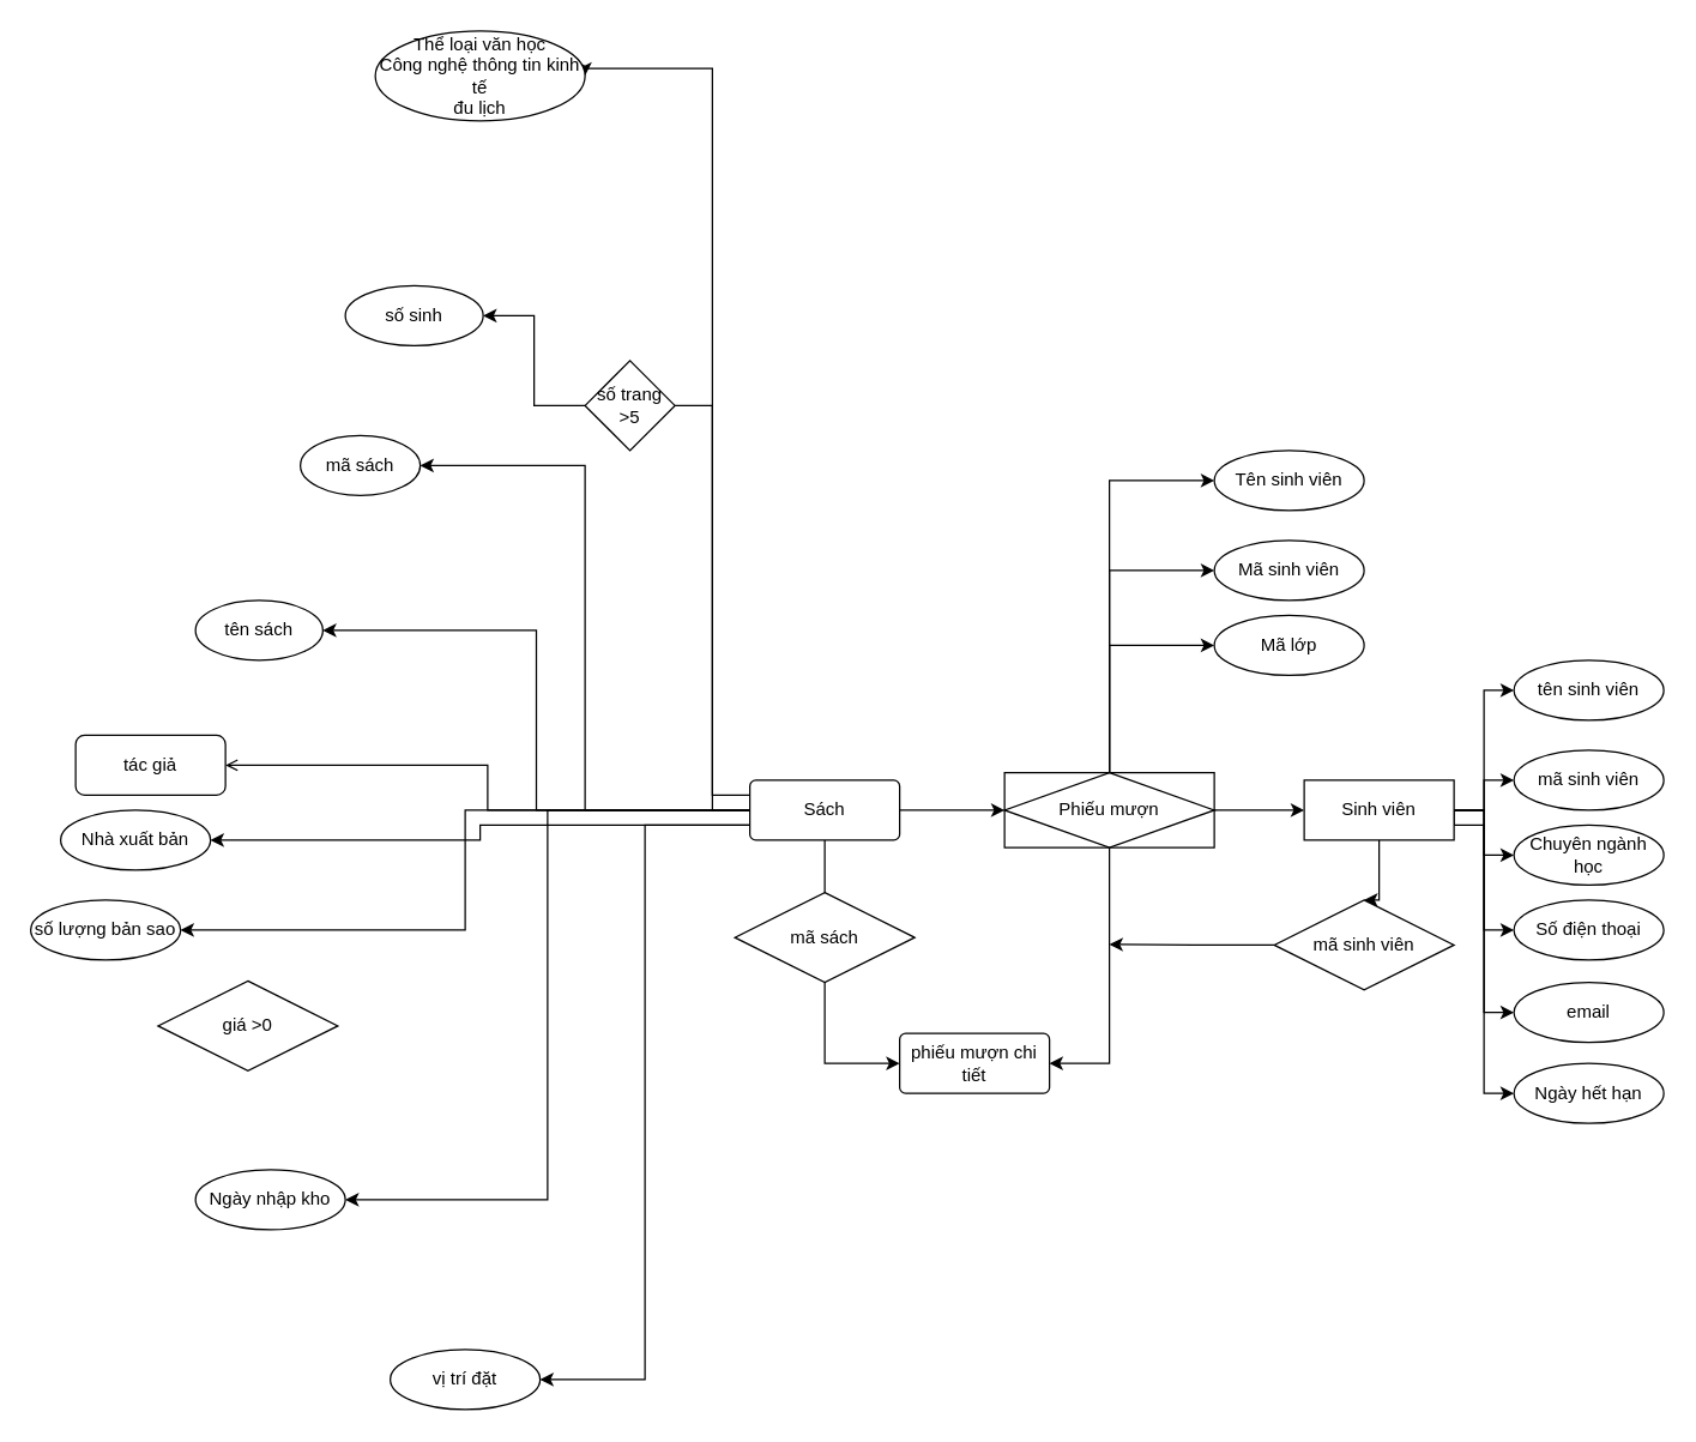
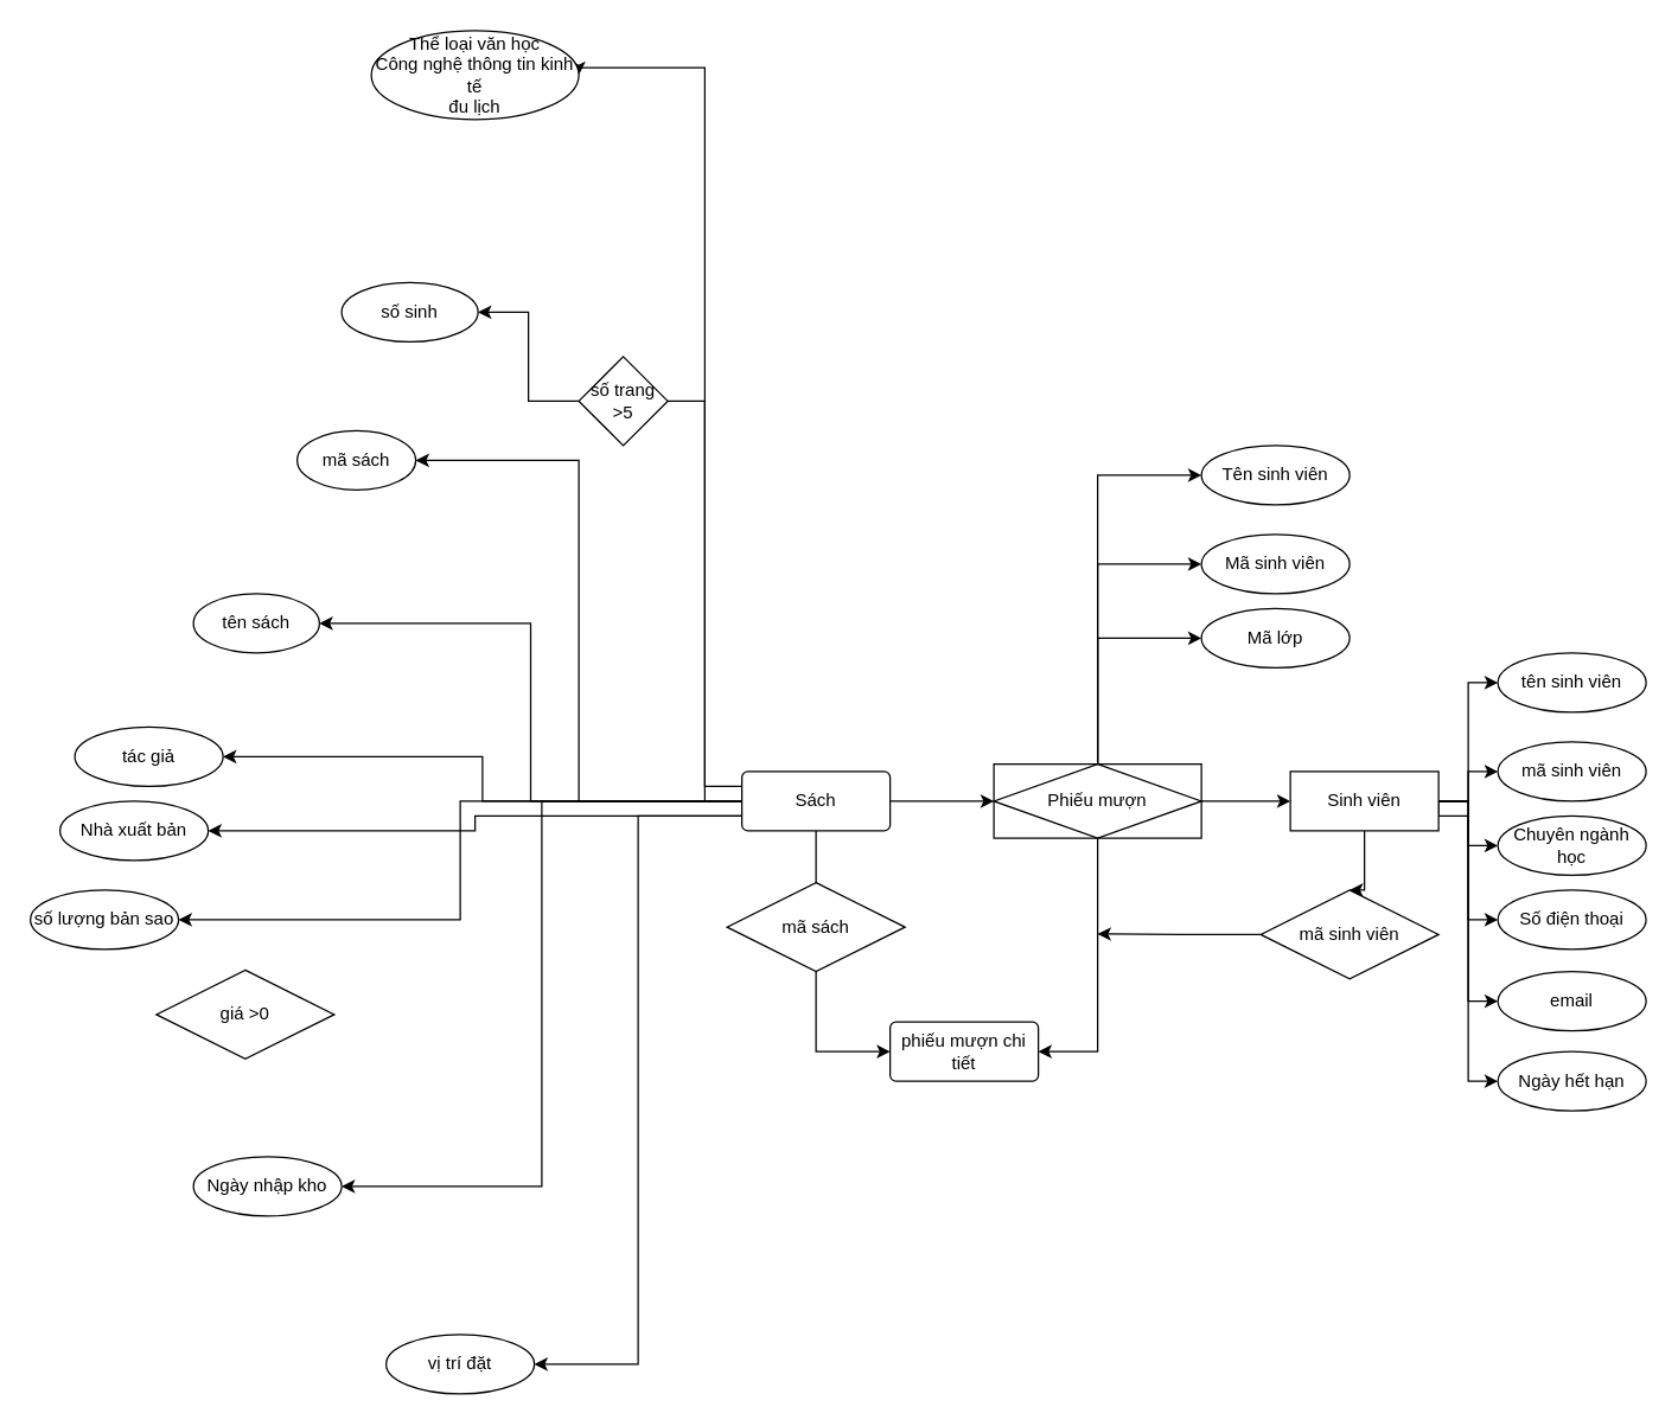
  <mxCell id="0" />
  <mxCell id="1" parent="0" />
  <mxCell id="2" style="edgeStyle=orthogonalEdgeStyle;rounded=0;orthogonalLoop=1;jettySize=auto;html=1;exitX=0;exitY=0.5;exitDx=0;exitDy=0;entryX=1;entryY=0.5;entryDx=0;entryDy=0;" parent="1" source="13" target="18" edge="1"><mxGeometry relative="1" as="geometry" /></mxCell>
- <mxCell id="3" style="edgeStyle=orthogonalEdgeStyle;rounded=0;orthogonalLoop=1;jettySize=auto;html=1;exitX=0;exitY=0.5;exitDx=0;exitDy=0;entryX=1;entryY=0.5;entryDx=0;entryDy=0;endArrow=open;" parent="1" source="13" target="17" edge="1"><mxGeometry relative="1" as="geometry" /></mxCell>
+ <mxCell id="3" style="edgeStyle=orthogonalEdgeStyle;rounded=0;orthogonalLoop=1;jettySize=auto;html=1;exitX=0;exitY=0.5;exitDx=0;exitDy=0;entryX=1;entryY=0.5;entryDx=0;entryDy=0;" parent="1" source="13" target="17" edge="1"><mxGeometry relative="1" as="geometry" /></mxCell>
  <mxCell id="4" style="edgeStyle=orthogonalEdgeStyle;rounded=0;orthogonalLoop=1;jettySize=auto;html=1;exitX=0;exitY=0.5;exitDx=0;exitDy=0;entryX=1;entryY=0.5;entryDx=0;entryDy=0;" parent="1" source="13" target="15" edge="1"><mxGeometry relative="1" as="geometry" /></mxCell>
  <mxCell id="5" style="edgeStyle=orthogonalEdgeStyle;rounded=0;orthogonalLoop=1;jettySize=auto;html=1;exitX=0;exitY=0.5;exitDx=0;exitDy=0;entryX=1;entryY=0.5;entryDx=0;entryDy=0;" parent="1" source="13" target="14" edge="1"><mxGeometry relative="1" as="geometry" /></mxCell>
  <mxCell id="6" style="edgeStyle=orthogonalEdgeStyle;rounded=0;orthogonalLoop=1;jettySize=auto;html=1;exitX=0;exitY=0.5;exitDx=0;exitDy=0;entryX=1;entryY=0.5;entryDx=0;entryDy=0;startArrow=none;" parent="1" source="23" target="16" edge="1"><mxGeometry relative="1" as="geometry" /></mxCell>
  <mxCell id="7" style="edgeStyle=orthogonalEdgeStyle;rounded=0;orthogonalLoop=1;jettySize=auto;html=1;exitX=0;exitY=0.5;exitDx=0;exitDy=0;entryX=1;entryY=0.5;entryDx=0;entryDy=0;" parent="1" source="13" target="19" edge="1"><mxGeometry relative="1" as="geometry" /></mxCell>
  <mxCell id="8" style="edgeStyle=orthogonalEdgeStyle;rounded=0;orthogonalLoop=1;jettySize=auto;html=1;exitX=0;exitY=0.75;exitDx=0;exitDy=0;entryX=1;entryY=0.5;entryDx=0;entryDy=0;" parent="1" source="13" target="20" edge="1"><mxGeometry relative="1" as="geometry" /></mxCell>
  <mxCell id="9" style="edgeStyle=orthogonalEdgeStyle;rounded=0;orthogonalLoop=1;jettySize=auto;html=1;exitX=0;exitY=0.25;exitDx=0;exitDy=0;entryX=1;entryY=0.5;entryDx=0;entryDy=0;" parent="1" source="13" target="21" edge="1"><mxGeometry relative="1" as="geometry"><Array as="points"><mxPoint x="475" y="530" /><mxPoint x="475" y="45" /></Array></mxGeometry></mxCell>
  <mxCell id="10" style="edgeStyle=orthogonalEdgeStyle;rounded=0;orthogonalLoop=1;jettySize=auto;html=1;exitX=1;exitY=0.5;exitDx=0;exitDy=0;entryX=0;entryY=0.5;entryDx=0;entryDy=0;" parent="1" source="13" target="38" edge="1"><mxGeometry relative="1" as="geometry" /></mxCell>
  <mxCell id="11" style="edgeStyle=orthogonalEdgeStyle;rounded=0;orthogonalLoop=1;jettySize=auto;html=1;exitX=0;exitY=0.75;exitDx=0;exitDy=0;entryX=1;entryY=0.5;entryDx=0;entryDy=0;" parent="1" source="13" target="44" edge="1"><mxGeometry relative="1" as="geometry" /></mxCell>
  <mxCell id="12" style="edgeStyle=orthogonalEdgeStyle;rounded=0;orthogonalLoop=1;jettySize=auto;html=1;exitX=0.5;exitY=1;exitDx=0;exitDy=0;entryX=0;entryY=0.5;entryDx=0;entryDy=0;" parent="1" source="13" target="50" edge="1"><mxGeometry relative="1" as="geometry" /></mxCell>
  <mxCell id="13" value="Sách" style="rounded=1;arcSize=10;whiteSpace=wrap;html=1;align=center;" parent="1" vertex="1"><mxGeometry x="500" y="520" width="100" height="40" as="geometry" /></mxCell>
  <mxCell id="14" value="mã sách" style="ellipse;whiteSpace=wrap;html=1;align=center;" parent="1" vertex="1"><mxGeometry x="200" y="290" width="80" height="40" as="geometry" /></mxCell>
  <mxCell id="15" value="tên sách" style="ellipse;whiteSpace=wrap;html=1;align=center;" parent="1" vertex="1"><mxGeometry x="130" y="400" width="85" height="40" as="geometry" /></mxCell>
  <mxCell id="16" value="số sinh" style="ellipse;whiteSpace=wrap;html=1;align=center;" parent="1" vertex="1"><mxGeometry x="230" y="190" width="92" height="40" as="geometry" /></mxCell>
- <mxCell id="17" value="tác giả" style="whiteSpace=wrap;html=1;align=center;rounded=1;" parent="1" vertex="1"><mxGeometry x="50" y="490" width="100" height="40" as="geometry" /></mxCell>
+ <mxCell id="17" value="tác giả" style="ellipse;whiteSpace=wrap;html=1;align=center;" parent="1" vertex="1"><mxGeometry x="50" y="490" width="100" height="40" as="geometry" /></mxCell>
  <mxCell id="18" value="số lượng bản sao" style="ellipse;whiteSpace=wrap;html=1;align=center;" parent="1" vertex="1"><mxGeometry x="20" y="600" width="100" height="40" as="geometry" /></mxCell>
  <mxCell id="19" value="Ngày nhập kho" style="ellipse;whiteSpace=wrap;html=1;align=center;" parent="1" vertex="1"><mxGeometry x="130" y="780" width="100" height="40" as="geometry" /></mxCell>
  <mxCell id="20" value="vị trí đặt" style="ellipse;whiteSpace=wrap;html=1;align=center;" parent="1" vertex="1"><mxGeometry y="900" width="100" height="40" as="geometry" x="260" /></mxCell>
  <mxCell id="21" value="Thể loại văn học&lt;br&gt;Công nghệ thông tin kinh tế&lt;br&gt;đu lịch" style="ellipse;whiteSpace=wrap;html=1;align=center;" parent="1" vertex="1"><mxGeometry x="250" y="20" width="140" height="60" as="geometry" /></mxCell>
  <mxCell id="22" value="" style="edgeStyle=orthogonalEdgeStyle;rounded=0;orthogonalLoop=1;jettySize=auto;html=1;exitX=0;exitY=0.5;exitDx=0;exitDy=0;entryX=1;entryY=0.5;entryDx=0;entryDy=0;endArrow=none;" parent="1" source="13" target="23" edge="1"><mxGeometry relative="1" as="geometry"><mxPoint x="500" y="540" as="sourcePoint" /><mxPoint x="356" y="210" as="targetPoint" /></mxGeometry></mxCell>
  <mxCell id="23" value="số trang &amp;gt;5" style="shape=rhombus;perimeter=rhombusPerimeter;whiteSpace=wrap;html=1;align=center;" parent="1" vertex="1"><mxGeometry x="390" y="240" width="60" height="60" as="geometry" /></mxCell>
  <mxCell id="24" value="giá &amp;gt;0" style="shape=rhombus;perimeter=rhombusPerimeter;whiteSpace=wrap;html=1;align=center;" parent="1" vertex="1"><mxGeometry x="105" y="654" width="120" height="60" as="geometry" /></mxCell>
  <mxCell id="25" style="edgeStyle=orthogonalEdgeStyle;rounded=0;orthogonalLoop=1;jettySize=auto;html=1;exitX=1;exitY=0.5;exitDx=0;exitDy=0;entryX=0;entryY=0.5;entryDx=0;entryDy=0;" parent="1" source="32" target="40" edge="1"><mxGeometry relative="1" as="geometry" /></mxCell>
  <mxCell id="26" style="edgeStyle=orthogonalEdgeStyle;rounded=0;orthogonalLoop=1;jettySize=auto;html=1;exitX=1;exitY=0.5;exitDx=0;exitDy=0;entryX=0;entryY=0.5;entryDx=0;entryDy=0;" parent="1" source="32" target="41" edge="1"><mxGeometry relative="1" as="geometry" /></mxCell>
  <mxCell id="27" style="edgeStyle=orthogonalEdgeStyle;rounded=0;orthogonalLoop=1;jettySize=auto;html=1;exitX=1;exitY=0.5;exitDx=0;exitDy=0;entryX=0;entryY=0.5;entryDx=0;entryDy=0;" parent="1" source="32" target="39" edge="1"><mxGeometry relative="1" as="geometry" /></mxCell>
  <mxCell id="28" style="edgeStyle=orthogonalEdgeStyle;rounded=0;orthogonalLoop=1;jettySize=auto;html=1;exitX=1;exitY=0.5;exitDx=0;exitDy=0;entryX=0;entryY=0.5;entryDx=0;entryDy=0;" parent="1" source="32" target="42" edge="1"><mxGeometry relative="1" as="geometry" /></mxCell>
  <mxCell id="29" style="edgeStyle=orthogonalEdgeStyle;rounded=0;orthogonalLoop=1;jettySize=auto;html=1;exitX=1;exitY=0.75;exitDx=0;exitDy=0;entryX=0;entryY=0.5;entryDx=0;entryDy=0;" parent="1" source="32" target="45" edge="1"><mxGeometry relative="1" as="geometry" /></mxCell>
  <mxCell id="30" style="edgeStyle=orthogonalEdgeStyle;rounded=0;orthogonalLoop=1;jettySize=auto;html=1;exitX=1;exitY=0.75;exitDx=0;exitDy=0;entryX=0;entryY=0.5;entryDx=0;entryDy=0;" parent="1" source="32" target="46" edge="1"><mxGeometry relative="1" as="geometry"><Array as="points"><mxPoint x="970" y="540" /><mxPoint x="990" y="540" /><mxPoint x="990" y="620" /></Array></mxGeometry></mxCell>
  <mxCell id="31" style="edgeStyle=orthogonalEdgeStyle;rounded=0;orthogonalLoop=1;jettySize=auto;html=1;exitX=0.5;exitY=1;exitDx=0;exitDy=0;entryX=0.5;entryY=0;entryDx=0;entryDy=0;" parent="1" source="32" target="53" edge="1"><mxGeometry relative="1" as="geometry"><Array as="points"><mxPoint x="920" y="600" /></Array></mxGeometry></mxCell>
  <mxCell id="32" value="Sinh viên" style="whiteSpace=wrap;html=1;align=center;" parent="1" vertex="1"><mxGeometry x="870" y="520" width="100" height="40" as="geometry" /></mxCell>
  <mxCell id="33" style="edgeStyle=orthogonalEdgeStyle;rounded=0;orthogonalLoop=1;jettySize=auto;html=1;exitX=1;exitY=0.5;exitDx=0;exitDy=0;entryX=0;entryY=0.5;entryDx=0;entryDy=0;" parent="1" source="38" target="32" edge="1"><mxGeometry relative="1" as="geometry" /></mxCell>
  <mxCell id="34" style="edgeStyle=orthogonalEdgeStyle;rounded=0;orthogonalLoop=1;jettySize=auto;html=1;exitX=0.5;exitY=0;exitDx=0;exitDy=0;entryX=0;entryY=0.5;entryDx=0;entryDy=0;" parent="1" source="38" target="49" edge="1"><mxGeometry relative="1" as="geometry" /></mxCell>
  <mxCell id="35" style="edgeStyle=orthogonalEdgeStyle;rounded=0;orthogonalLoop=1;jettySize=auto;html=1;exitX=0.5;exitY=0;exitDx=0;exitDy=0;entryX=0;entryY=0.5;entryDx=0;entryDy=0;" parent="1" source="38" target="48" edge="1"><mxGeometry relative="1" as="geometry" /></mxCell>
  <mxCell id="36" style="edgeStyle=orthogonalEdgeStyle;rounded=0;orthogonalLoop=1;jettySize=auto;html=1;exitX=0.5;exitY=0;exitDx=0;exitDy=0;entryX=0;entryY=0.5;entryDx=0;entryDy=0;" parent="1" source="38" target="47" edge="1"><mxGeometry relative="1" as="geometry" /></mxCell>
  <mxCell id="37" style="edgeStyle=orthogonalEdgeStyle;rounded=0;orthogonalLoop=1;jettySize=auto;html=1;exitX=0.5;exitY=1;exitDx=0;exitDy=0;entryX=1;entryY=0.5;entryDx=0;entryDy=0;" parent="1" source="38" target="50" edge="1"><mxGeometry relative="1" as="geometry" /></mxCell>
  <mxCell id="38" value="Phiếu mượn" style="shape=associativeEntity;whiteSpace=wrap;html=1;align=center;" parent="1" vertex="1"><mxGeometry x="670" y="515" width="140" height="50" as="geometry" /></mxCell>
  <mxCell id="39" value="tên sinh viên" style="ellipse;whiteSpace=wrap;html=1;align=center;" parent="1" vertex="1"><mxGeometry x="1010" y="440" width="100" height="40" as="geometry" /></mxCell>
  <mxCell id="40" value="mã sinh viên" style="ellipse;whiteSpace=wrap;html=1;align=center;" parent="1" vertex="1"><mxGeometry x="1010" y="500" width="100" height="40" as="geometry" /></mxCell>
  <mxCell id="41" value="email" style="ellipse;whiteSpace=wrap;html=1;align=center;" parent="1" vertex="1"><mxGeometry x="1010" y="655" width="100" height="40" as="geometry" /></mxCell>
  <mxCell id="42" value="Ngày hết hạn" style="ellipse;whiteSpace=wrap;html=1;align=center;" parent="1" vertex="1"><mxGeometry x="1010" y="709" width="100" height="40" as="geometry" /></mxCell>
  <mxCell id="43" style="edgeStyle=orthogonalEdgeStyle;rounded=0;orthogonalLoop=1;jettySize=auto;html=1;exitX=0.5;exitY=1;exitDx=0;exitDy=0;" parent="1" source="41" target="41" edge="1"><mxGeometry relative="1" as="geometry" /></mxCell>
  <mxCell id="44" value="Nhà xuất bản" style="ellipse;whiteSpace=wrap;html=1;align=center;" parent="1" vertex="1"><mxGeometry x="40" y="540" width="100" height="40" as="geometry" /></mxCell>
  <mxCell id="45" value="Chuyên ngành học" style="ellipse;whiteSpace=wrap;html=1;align=center;" parent="1" vertex="1"><mxGeometry x="1010" y="550" width="100" height="40" as="geometry" /></mxCell>
  <mxCell id="46" value="Số điện thoại" style="ellipse;whiteSpace=wrap;html=1;align=center;" parent="1" vertex="1"><mxGeometry x="1010" y="600" width="100" height="40" as="geometry" /></mxCell>
  <mxCell id="47" value="Tên sinh viên" style="ellipse;whiteSpace=wrap;html=1;align=center;" parent="1" vertex="1"><mxGeometry x="810" y="300" width="100" height="40" as="geometry" /></mxCell>
  <mxCell id="48" value="Mã sinh viên" style="ellipse;whiteSpace=wrap;html=1;align=center;" parent="1" vertex="1"><mxGeometry x="810" y="360" width="100" height="40" as="geometry" /></mxCell>
  <mxCell id="49" value="Mã lớp" style="ellipse;whiteSpace=wrap;html=1;align=center;" parent="1" vertex="1"><mxGeometry x="810" y="410" width="100" height="40" as="geometry" /></mxCell>
  <mxCell id="50" value="phiếu mượn chi tiết" style="rounded=1;arcSize=10;whiteSpace=wrap;html=1;align=center;" parent="1" vertex="1"><mxGeometry x="600" y="689" width="100" height="40" as="geometry" /></mxCell>
  <mxCell id="51" value="mã sách" style="shape=rhombus;perimeter=rhombusPerimeter;whiteSpace=wrap;html=1;align=center;" parent="1" vertex="1"><mxGeometry x="490" y="595" width="120" height="60" as="geometry" /></mxCell>
  <mxCell id="52" style="edgeStyle=orthogonalEdgeStyle;rounded=0;orthogonalLoop=1;jettySize=auto;html=1;exitX=0;exitY=0.5;exitDx=0;exitDy=0;" parent="1" source="53" edge="1"><mxGeometry relative="1" as="geometry"><mxPoint x="740" y="629.632" as="targetPoint" /></mxGeometry></mxCell>
  <mxCell id="53" value="mã sinh viên" style="shape=rhombus;perimeter=rhombusPerimeter;whiteSpace=wrap;html=1;align=center;" parent="1" vertex="1"><mxGeometry x="850" y="600" width="120" height="60" as="geometry" /></mxCell>
